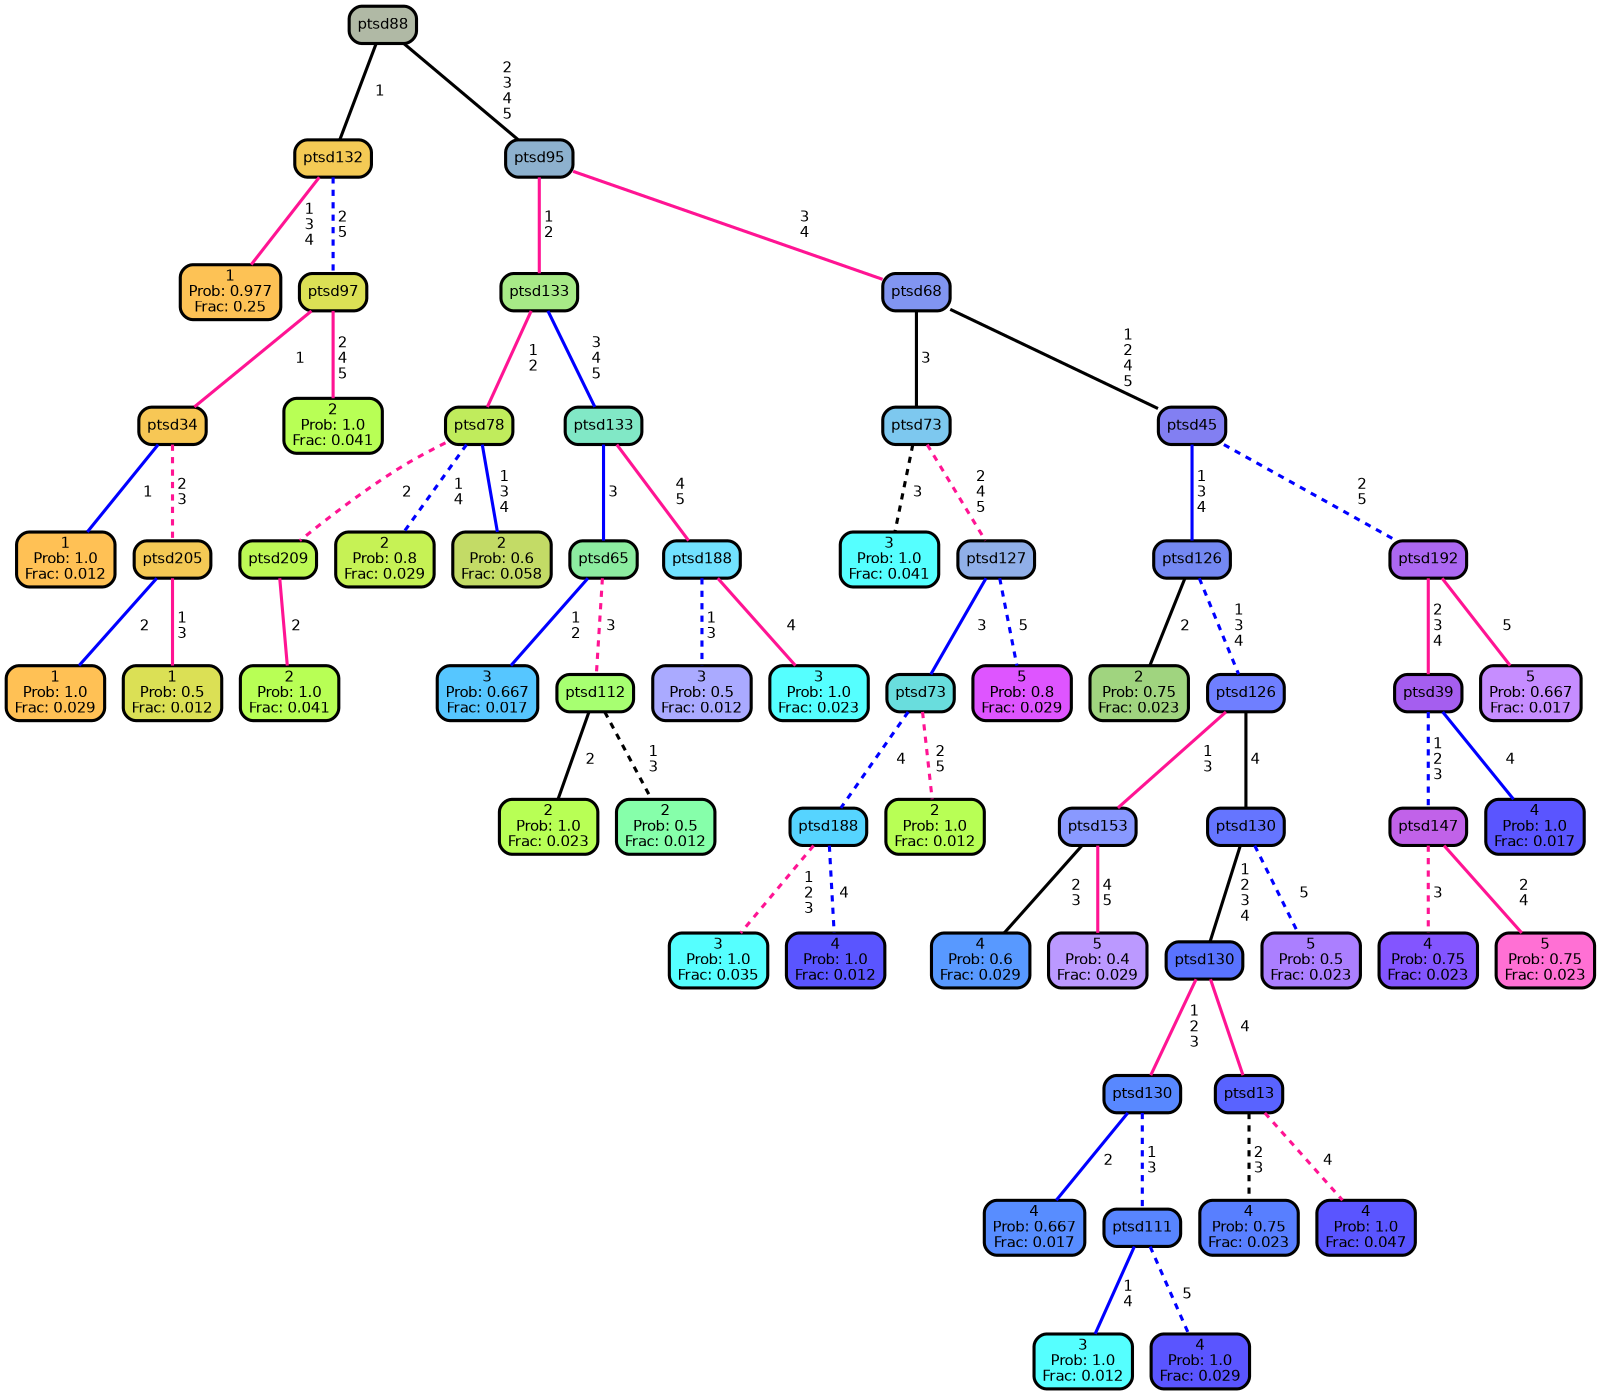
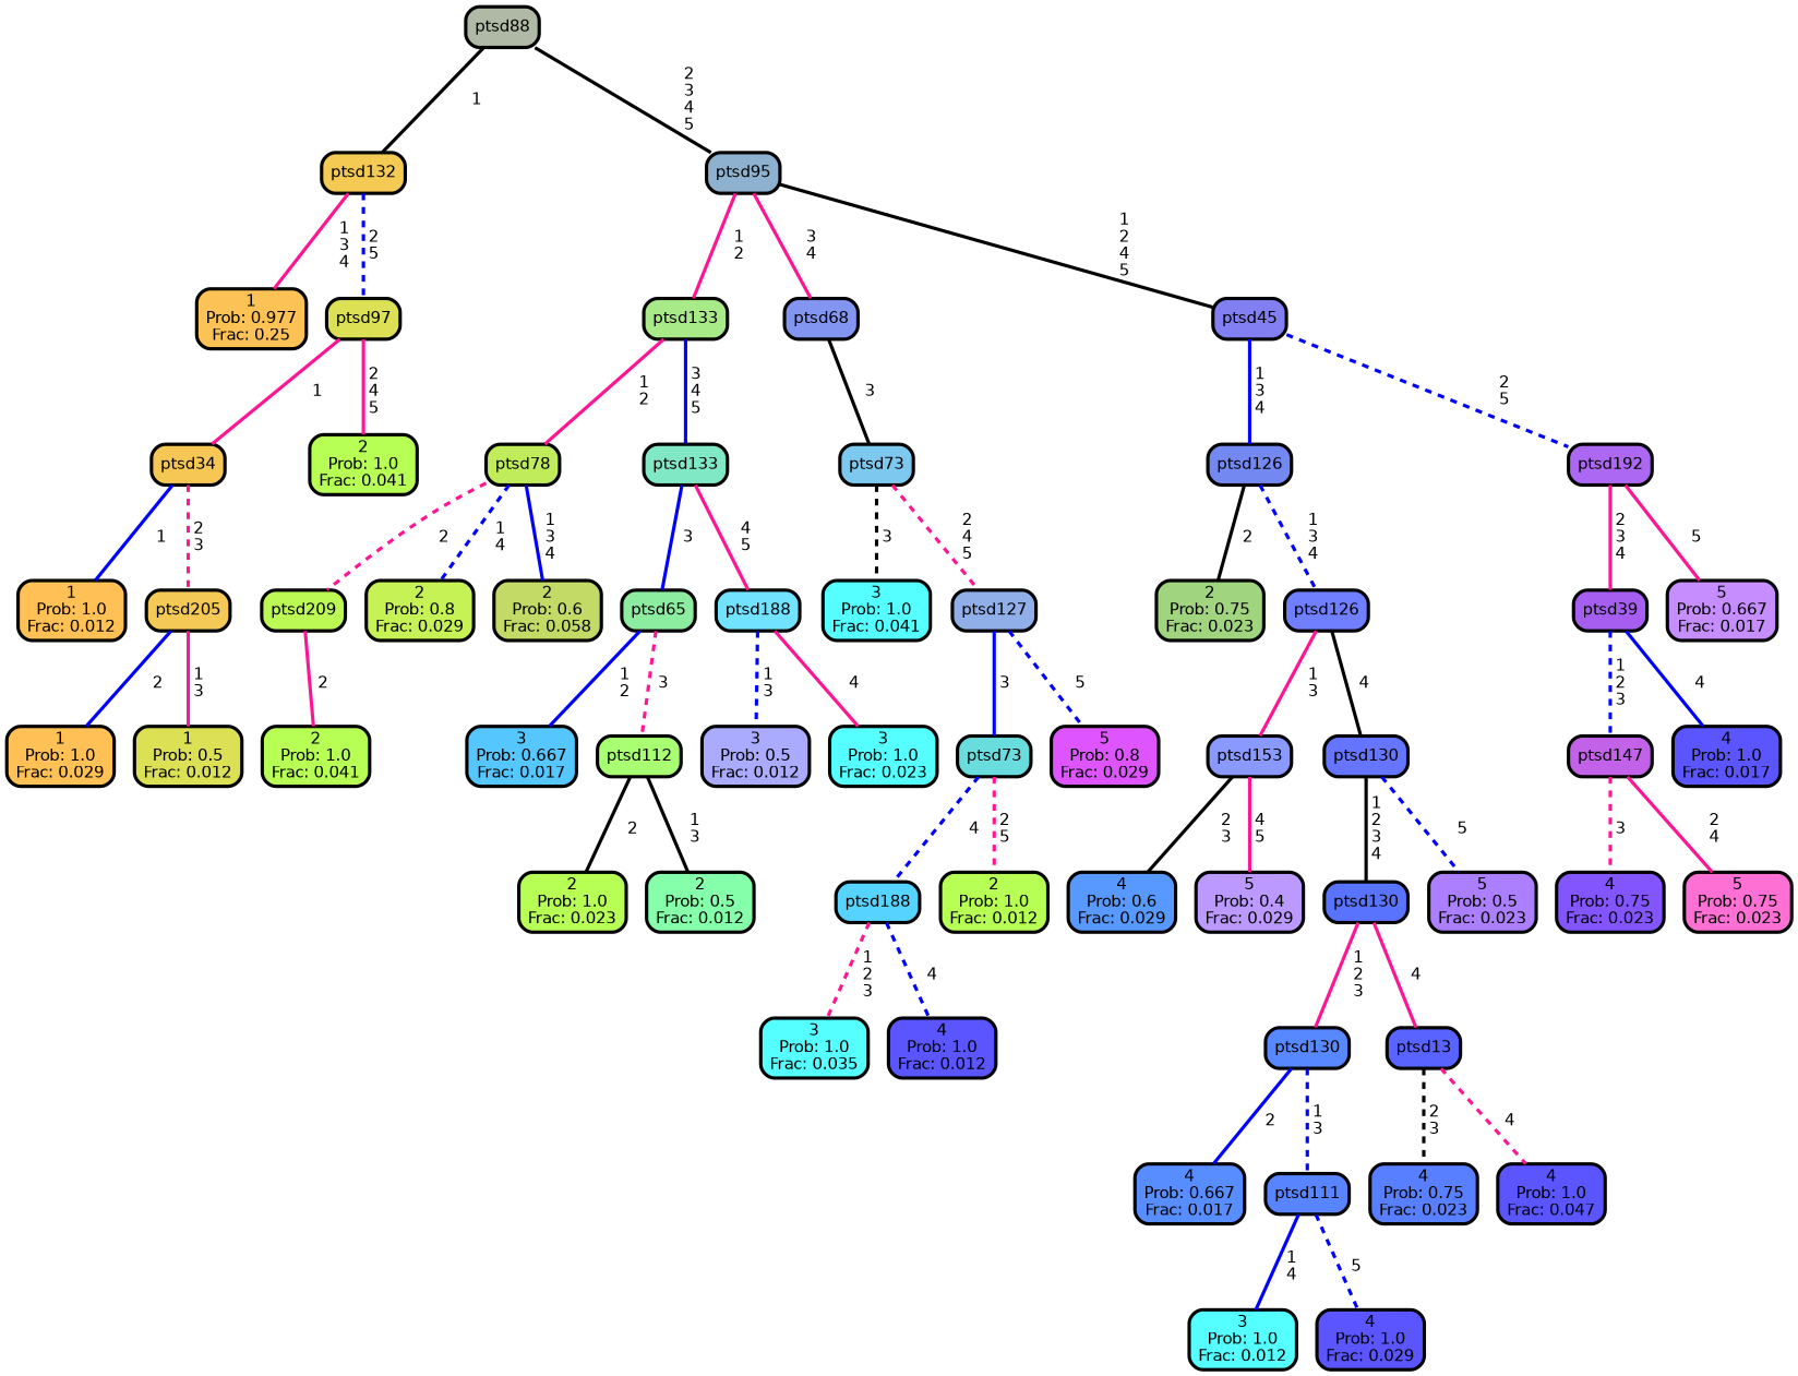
  graph {
    ranksep="0 equally"
    splines=straight
    node [color=black fillcolor="#b8ff55" fontcolor=black fontname=helvetica penwidth=3 shape=box style="filled, rounded"]
    edge [color=deeppink fontname=helvetica penwidth=3 style=bold]
    n1 [fillcolor="#fdc255" label="1\nProb: 0.977\nFrac: 0.25"]
    n2 [fillcolor="#f4ca55" label=ptsd132]
    n3 [fillcolor="#dbe055" label=ptsd97]
    n4 [fillcolor="#f7c755" label=ptsd34]
    n5 [label="2\nProb: 1.0\nFrac: 0.041"]
    n6 [fillcolor="#ffc155" label="1\nProb: 1.0\nFrac: 0.012"]
    n7 [fillcolor="#f4c955" label=ptsd205]
    n8 [fillcolor="#ffc155" label="1\nProb: 1.0\nFrac: 0.029"]
    n9 [fillcolor="#dbe055" label="1\nProb: 0.5\nFrac: 0.012"]
    n10 [fillcolor="#b0b9a5" label=ptsd88]
    n11 [fillcolor="#8db1ce" label=ptsd95]
    n12 [fillcolor="#a7ea87" label=ptsd133]
    n13 [fillcolor="#8195f1" label=ptsd68]
    n14 [label="2\nProb: 1.0\nFrac: 0.041"]
    n15 [fillcolor="#bdf955" label=ptsd209]
    n16 [fillcolor="#c6f255" label="2\nProb: 0.8\nFrac: 0.029"]
    n17 [fillcolor="#c0ec5c" label=ptsd78]
    n18 [fillcolor="#c3db66" label="2\nProb: 0.6\nFrac: 0.058"]
    n19 [fillcolor="#81e8c6" label=ptsd133]
    n20 [fillcolor="#8ceca0" label=ptsd65]
    n21 [fillcolor="#71e2ff" label=ptsd188]
    n22 [fillcolor="#56c6ff" label="3\nProb: 0.667\nFrac: 0.017"]
    n23 [fillcolor="#a7ff71" label=ptsd112]
    n24 [label="2\nProb: 1.0\nFrac: 0.023"]
    n25 [fillcolor="#86ffaa" label="2\nProb: 0.5\nFrac: 0.012"]
    n26 [fillcolor="#aaaaff" label="3\nProb: 0.5\nFrac: 0.012"]
    n27 [fillcolor="#55ffff" label="3\nProb: 1.0\nFrac: 0.023"]
    n28 [fillcolor="#7dc8ef" label=ptsd73]
    n29 [fillcolor="#827ff2" label=ptsd45]
    n30 [fillcolor="#55ffff" label="3\nProb: 1.0\nFrac: 0.041"]
    n31 [fillcolor="#90afe8" label=ptsd127]
    n32 [fillcolor="#69dddd" label=ptsd73]
    n33 [fillcolor="#de55ff" label="5\nProb: 0.8\nFrac: 0.029"]
    n34 [fillcolor="#55ffff" label="3\nProb: 1.0\nFrac: 0.035"]
    n35 [fillcolor="#56d4ff" label=ptsd188]
    n36 [fillcolor="#5a55ff" label="4\nProb: 1.0\nFrac: 0.012"]
    n37 [label="2\nProb: 1.0\nFrac: 0.012"]
    n38 [fillcolor="#7488f2" label=ptsd126]
    n39 [fillcolor="#ac68f2" label=ptsd192]
    n40 [fillcolor="#a0d47f" label="2\nProb: 0.75\nFrac: 0.023"]
    n41 [fillcolor="#6f7fff" label=ptsd126]
    n42 [fillcolor="#8999ff" label=ptsd153]
    n43 [fillcolor="#6575ff" label=ptsd130]
    n44 [fillcolor="#5899ff" label="4\nProb: 0.6\nFrac: 0.029"]
    n45 [fillcolor="#bb99ff" label="5\nProb: 0.4\nFrac: 0.029"]
    n46 [fillcolor="#5973ff" label=ptsd130]
    n47 [fillcolor="#ab7fff" label="5\nProb: 0.5\nFrac: 0.023"]
    n48 [fillcolor="#588dff" label="4\nProb: 0.667\nFrac: 0.017"]
    n49 [fillcolor="#5888ff" label=ptsd130]
    n50 [fillcolor="#5885ff" label=ptsd111]
    n51 [fillcolor="#55ffff" label="3\nProb: 1.0\nFrac: 0.012"]
    n52 [fillcolor="#5a55ff" label="4\nProb: 1.0\nFrac: 0.029"]
    n53 [fillcolor="#5963ff" label=ptsd13]
    n54 [fillcolor="#587fff" label="4\nProb: 0.75\nFrac: 0.023"]
    n55 [fillcolor="#5a55ff" label="4\nProb: 1.0\nFrac: 0.047"]
    n56 [fillcolor="#a55eef" label=ptsd39]
    n57 [fillcolor="#c68dff" label="5\nProb: 0.667\nFrac: 0.017"]
    n58 [fillcolor="#8355ff" label="4\nProb: 0.75\nFrac: 0.023"]
    n59 [fillcolor="#c162e9" label=ptsd147]
    n60 [fillcolor="#ff70d4" label="5\nProb: 0.75\nFrac: 0.023"]
    n61 [fillcolor="#5a55ff" label="4\nProb: 1.0\nFrac: 0.017"]
    subgraph sub_1 {
      rank=same
    }
    n2 -- n1 [label=" 1\n 3\n 4"]
    n2 -- n3 [color=blue label=" 2\n 5" style=dashed]
    n3 -- n4 [label=" 1"]
    n3 -- n5 [label=" 2\n 4\n 5"]
    n4 -- n6 [color=blue label=" 1" style=solid]
    n4 -- n7 [label=" 2\n 3" style=dashed]
    n7 -- n8 [color=blue label=" 2"]
    n7 -- n9 [label=" 1\n 3" style=solid]
    n10 -- n2 [color=black label=" 1"]
    n10 -- n11 [color=black label=" 2\n 3\n 4\n 5"]
    n11 -- n12 [label=" 1\n 2" style=solid]
    n11 -- n13 [label=" 3\n 4"]
    n12 -- n17 [label=" 1\n 2"]
    n12 -- n19 [color=blue label=" 3\n 4\n 5" style=solid]
    n13 -- n28 [color=black label=" 3"]
-   n13 -- n29 [color=black label=" 1\n 2\n 4\n 5" style=solid]
+   n11 -- n29 [color=black label=" 1\n 2\n 4\n 5" style=solid]
    n15 -- n14 [label=" 2"]
    n17 -- n15 [label=" 2" style=dashed]
    n17 -- n16 [color=blue label=" 1\n 4" style=dashed]
    n17 -- n18 [color=blue label=" 1\n 3\n 4"]
    n19 -- n20 [color=blue label=" 3"]
    n19 -- n21 [label=" 4\n 5" style=solid]
    n20 -- n22 [color=blue label=" 1\n 2"]
    n20 -- n23 [label=" 3" style=dashed]
    n21 -- n26 [color=blue label=" 1\n 3" style=dashed]
    n21 -- n27 [label=" 4"]
    n23 -- n24 [color=black label=" 2"]
-   n23 -- n25 [color=black label=" 1\n 3" style=dashed]
+   n23 -- n25 [color=black label=" 1\n 3"]
    n28 -- n30 [color=black label=" 3" style=dashed]
    n28 -- n31 [label=" 2\n 4\n 5" style=dashed]
    n29 -- n38 [color=blue label=" 1\n 3\n 4" style=solid]
    n29 -- n39 [color=blue label=" 2\n 5" style=dashed]
    n31 -- n32 [color=blue label=" 3" style=solid]
    n31 -- n33 [color=blue label=" 5" style=dashed]
    n32 -- n35 [color=blue label=" 4" style=dashed]
    n32 -- n37 [label=" 2\n 5" style=dashed]
    n35 -- n34 [label=" 1\n 2\n 3" style=dashed]
    n35 -- n36 [color=blue label=" 4" style=dashed]
    n38 -- n40 [color=black label=" 2"]
    n38 -- n41 [color=blue label=" 1\n 3\n 4" style=dashed]
    n39 -- n56 [label=" 2\n 3\n 4"]
    n39 -- n57 [label=" 5"]
    n41 -- n42 [label=" 1\n 3" style=solid]
    n41 -- n43 [color=black label=" 4" style=solid]
    n42 -- n44 [color=black label=" 2\n 3" style=solid]
    n42 -- n45 [label=" 4\n 5"]
    n43 -- n46 [color=black label=" 1\n 2\n 3\n 4" style=solid]
    n43 -- n47 [color=blue label=" 5" style=dashed]
    n46 -- n49 [label=" 1\n 2\n 3" style=solid]
    n46 -- n53 [label=" 4" style=solid]
    n49 -- n48 [color=blue label=" 2"]
    n49 -- n50 [color=blue label=" 1\n 3" style=dashed]
    n50 -- n51 [color=blue label=" 1\n 4"]
    n50 -- n52 [color=blue label=" 5" style=dashed]
    n53 -- n54 [color=black label=" 2\n 3" style=dashed]
    n53 -- n55 [label=" 4" style=dashed]
    n56 -- n59 [color=blue label=" 1\n 2\n 3" style=dashed]
    n56 -- n61 [color=blue label=" 4" style=solid]
    n59 -- n58 [label=" 3" style=dashed]
    n59 -- n60 [label=" 2\n 4" style=solid]
  }
